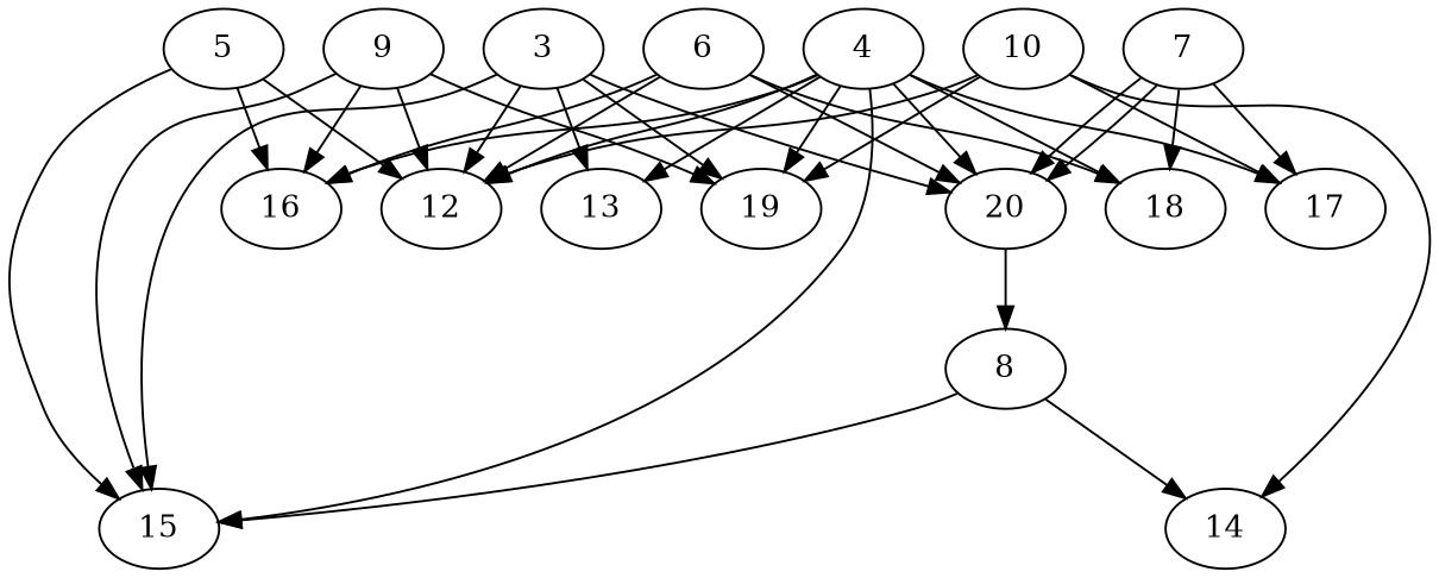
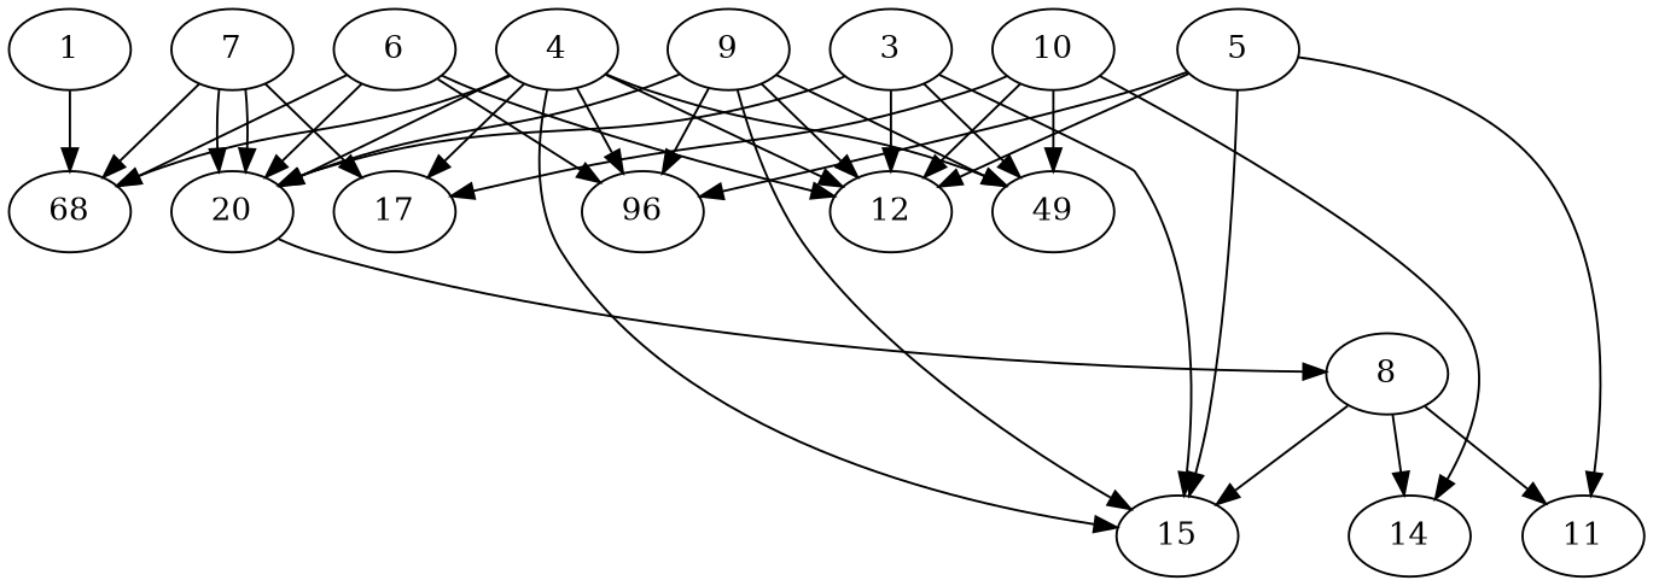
  digraph {
    node [alpha=0.09]
-   18 [alpha=0.06 expect_size=24688640]
-   13 [alpha=0.03 expect_size=27529216]
+   1 [expect_size=45498368]
+   18 [alpha=0.06 expect_size=24688640 label=68]
    3 [alpha=0.16 expect_size=47123456]
    12 [expect_size=12164096]
    15 [alpha=0.15 expect_size=17121280]
-   19 [alpha=0.14 expect_size=28739584]
+   19 [alpha=0.14 expect_size=28739584 label=49]
    20 [alpha=0.17 expect_size=24092672]
    8 [alpha=0.02 expect_size=36210688]
    4 [alpha=0.20 expect_size=24496128]
-   16 [alpha=0.05 expect_size=33248256]
+   16 [alpha=0.05 expect_size=33248256 label=96]
    17 [alpha=0.13 expect_size=23571456]
    5 [alpha=0.07 expect_size=21551104]
+   11 [alpha=0.12 expect_size=37291008]
    6 [alpha=0.16 expect_size=29491200]
    7 [alpha=0.00 expect_size=31899648]
    14 [alpha=0.05 expect_size=17969152]
    9 [alpha=0.18 expect_size=31868928]
    10 [alpha=0.15 expect_size=47833088]
-   3 -> 13
+   1 -> 18
    3 -> 12
    3 -> 15
    3 -> 19
    3 -> 20
    20 -> 8
    8 -> 15
+   8 -> 11
    8 -> 14
    4 -> 18
-   4 -> 13
    4 -> 12
    4 -> 15
    4 -> 19
    4 -> 20
    4 -> 16
    4 -> 17
    5 -> 12
    5 -> 15
    5 -> 16
+   5 -> 11
    6 -> 18
    6 -> 12
    6 -> 20
    6 -> 16
    7 -> 18
    7 -> 20
    7 -> 20
    7 -> 17
    9 -> 12
    9 -> 15
    9 -> 19
+   9 -> 20
    9 -> 16
    10 -> 12
    10 -> 19
    10 -> 17
    10 -> 14
  }
